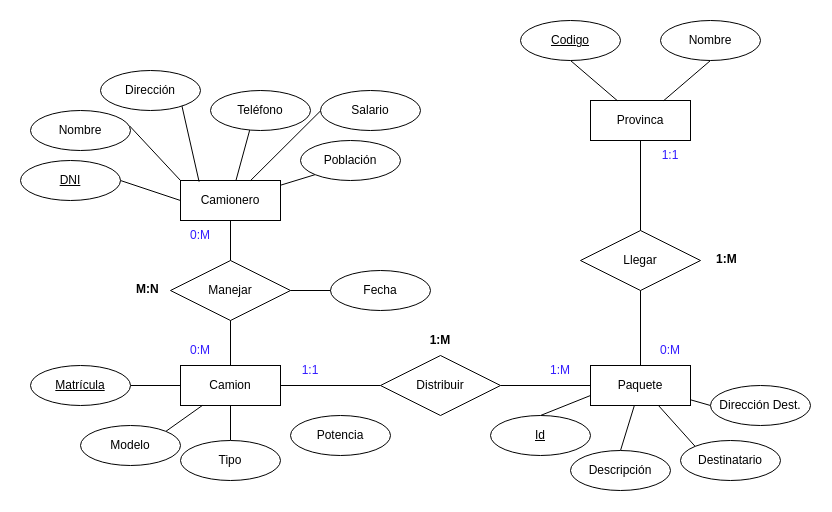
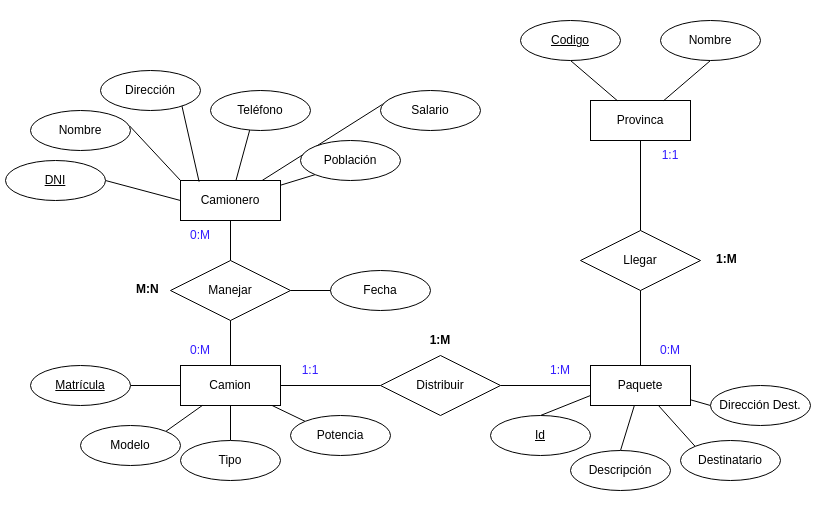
  <mxCell id="0" />
  <mxCell id="1" parent="0" />
  <mxCell id="2" value="Provinca" style="whiteSpace=wrap;html=1;align=center;" vertex="1" parent="1"><mxGeometry x="590" y="100" width="100" height="40" as="geometry" /></mxCell>
  <mxCell id="3" value="Camionero" style="whiteSpace=wrap;html=1;align=center;" vertex="1" parent="1"><mxGeometry x="180" y="180" width="100" height="40" as="geometry" /></mxCell>
  <mxCell id="4" style="edgeStyle=orthogonalEdgeStyle;rounded=0;orthogonalLoop=1;jettySize=auto;html=1;entryX=1;entryY=0.5;entryDx=0;entryDy=0;endArrow=none;endFill=0;" edge="1" parent="1" source="5" target="9"><mxGeometry relative="1" as="geometry" /></mxCell>
  <mxCell id="5" value="Paquete" style="whiteSpace=wrap;html=1;align=center;" vertex="1" parent="1"><mxGeometry x="590" y="365" width="100" height="40" as="geometry" /></mxCell>
  <mxCell id="6" style="edgeStyle=orthogonalEdgeStyle;rounded=0;orthogonalLoop=1;jettySize=auto;html=1;exitX=1;exitY=0.5;exitDx=0;exitDy=0;entryX=0;entryY=0.5;entryDx=0;entryDy=0;endArrow=none;endFill=0;" edge="1" parent="1" source="7" target="9"><mxGeometry relative="1" as="geometry" /></mxCell>
  <mxCell id="7" value="Camion" style="whiteSpace=wrap;html=1;align=center;" vertex="1" parent="1"><mxGeometry x="180" y="365" width="100" height="40" as="geometry" /></mxCell>
  <mxCell id="8" value="" style="group" vertex="1" connectable="0" parent="1"><mxGeometry x="380" y="325" width="120" height="90" as="geometry" /></mxCell>
  <mxCell id="9" value="Distribuir" style="shape=rhombus;perimeter=rhombusPerimeter;whiteSpace=wrap;html=1;align=center;" vertex="1" parent="8"><mxGeometry y="30" width="120" height="60" as="geometry" /></mxCell>
  <mxCell id="10" value="&lt;b&gt;1:M&lt;/b&gt;" style="text;html=1;strokeColor=none;fillColor=none;align=center;verticalAlign=middle;whiteSpace=wrap;rounded=0;" vertex="1" parent="8"><mxGeometry x="30" width="60" height="30" as="geometry" /></mxCell>
  <mxCell id="11" value="" style="group" vertex="1" connectable="0" parent="1"><mxGeometry x="580" y="230" width="170" height="60" as="geometry" /></mxCell>
  <mxCell id="12" value="Llegar" style="shape=rhombus;perimeter=rhombusPerimeter;whiteSpace=wrap;html=1;align=center;" vertex="1" parent="11"><mxGeometry width="120" height="60" as="geometry" /></mxCell>
  <mxCell id="13" value="&lt;b&gt;1:M&lt;/b&gt;" style="text;strokeColor=none;fillColor=none;spacingLeft=4;spacingRight=4;overflow=hidden;rotatable=0;points=[[0,0.5],[1,0.5]];portConstraint=eastwest;fontSize=12;whiteSpace=wrap;html=1;" vertex="1" parent="11"><mxGeometry x="130" y="15" width="40" height="30" as="geometry" /></mxCell>
  <mxCell id="14" style="edgeStyle=orthogonalEdgeStyle;rounded=0;orthogonalLoop=1;jettySize=auto;html=1;exitX=0.5;exitY=0;exitDx=0;exitDy=0;entryX=0.5;entryY=1;entryDx=0;entryDy=0;endArrow=none;endFill=0;" edge="1" parent="1" source="12" target="2"><mxGeometry relative="1" as="geometry" /></mxCell>
  <mxCell id="15" style="edgeStyle=orthogonalEdgeStyle;rounded=0;orthogonalLoop=1;jettySize=auto;html=1;exitX=0.5;exitY=1;exitDx=0;exitDy=0;entryX=0.5;entryY=0;entryDx=0;entryDy=0;endArrow=none;endFill=0;" edge="1" parent="1" source="12" target="5"><mxGeometry relative="1" as="geometry" /></mxCell>
  <mxCell id="16" value="" style="group" vertex="1" connectable="0" parent="1"><mxGeometry x="130" y="260" width="160" height="60" as="geometry" /></mxCell>
  <mxCell id="17" value="Manejar" style="shape=rhombus;perimeter=rhombusPerimeter;whiteSpace=wrap;html=1;align=center;" vertex="1" parent="16"><mxGeometry x="40" width="120" height="60" as="geometry" /></mxCell>
  <mxCell id="18" value="&lt;b&gt;M:N&lt;/b&gt;" style="text;strokeColor=none;fillColor=none;spacingLeft=4;spacingRight=4;overflow=hidden;rotatable=0;points=[[0,0.5],[1,0.5]];portConstraint=eastwest;fontSize=12;whiteSpace=wrap;html=1;" vertex="1" parent="16"><mxGeometry y="15" width="40" height="30" as="geometry" /></mxCell>
  <mxCell id="19" style="edgeStyle=orthogonalEdgeStyle;rounded=0;orthogonalLoop=1;jettySize=auto;html=1;exitX=0.5;exitY=0;exitDx=0;exitDy=0;entryX=0.5;entryY=1;entryDx=0;entryDy=0;endArrow=none;endFill=0;" edge="1" parent="1" source="17" target="3"><mxGeometry relative="1" as="geometry" /></mxCell>
  <mxCell id="20" style="edgeStyle=orthogonalEdgeStyle;rounded=0;orthogonalLoop=1;jettySize=auto;html=1;exitX=0.5;exitY=1;exitDx=0;exitDy=0;entryX=0.5;entryY=0;entryDx=0;entryDy=0;endArrow=none;endFill=0;" edge="1" parent="1" source="17" target="7"><mxGeometry relative="1" as="geometry" /></mxCell>
  <mxCell id="21" value="&lt;font color=&quot;#331cff&quot;&gt;0:M&lt;/font&gt;" style="text;html=1;strokeColor=none;fillColor=none;align=center;verticalAlign=middle;whiteSpace=wrap;rounded=0;" vertex="1" parent="1"><mxGeometry x="170" y="335" width="60" height="30" as="geometry" /></mxCell>
  <mxCell id="22" value="&lt;font color=&quot;#331cff&quot;&gt;0:M&lt;/font&gt;" style="text;html=1;strokeColor=none;fillColor=none;align=center;verticalAlign=middle;whiteSpace=wrap;rounded=0;" vertex="1" parent="1"><mxGeometry x="170" y="220" width="60" height="30" as="geometry" /></mxCell>
  <mxCell id="23" value="&lt;font color=&quot;#331cff&quot;&gt;1:1&lt;/font&gt;" style="text;html=1;strokeColor=none;fillColor=none;align=center;verticalAlign=middle;whiteSpace=wrap;rounded=0;" vertex="1" parent="1"><mxGeometry x="280" y="355" width="60" height="30" as="geometry" /></mxCell>
  <mxCell id="24" value="&lt;font color=&quot;#331cff&quot;&gt;1:M&lt;/font&gt;" style="text;html=1;strokeColor=none;fillColor=none;align=center;verticalAlign=middle;whiteSpace=wrap;rounded=0;" vertex="1" parent="1"><mxGeometry x="530" y="355" width="60" height="30" as="geometry" /></mxCell>
  <mxCell id="25" value="&lt;font color=&quot;#331cff&quot;&gt;0:M&lt;/font&gt;" style="text;html=1;strokeColor=none;fillColor=none;align=center;verticalAlign=middle;whiteSpace=wrap;rounded=0;" vertex="1" parent="1"><mxGeometry x="640" y="335" width="60" height="30" as="geometry" /></mxCell>
  <mxCell id="26" value="&lt;font color=&quot;#331cff&quot;&gt;1:1&lt;/font&gt;" style="text;html=1;strokeColor=none;fillColor=none;align=center;verticalAlign=middle;whiteSpace=wrap;rounded=0;" vertex="1" parent="1"><mxGeometry x="640" y="140" width="60" height="30" as="geometry" /></mxCell>
  <mxCell id="27" style="rounded=0;orthogonalLoop=1;jettySize=auto;html=1;exitX=1;exitY=0.5;exitDx=0;exitDy=0;entryX=0;entryY=0.5;entryDx=0;entryDy=0;endArrow=none;endFill=0;entryPerimeter=0;" edge="1" parent="1" source="28" target="3"><mxGeometry relative="1" as="geometry" /></mxCell>
- <mxCell id="28" value="DNI" style="ellipse;whiteSpace=wrap;html=1;align=center;fontStyle=4;" vertex="1" parent="1"><mxGeometry x="20" y="160" width="100" height="40" as="geometry" /></mxCell>
+ <mxCell id="28" value="DNI" style="ellipse;whiteSpace=wrap;html=1;align=center;fontStyle=4;" vertex="1" parent="1"><mxGeometry x="5" y="160" width="100" height="40" as="geometry" /></mxCell>
  <mxCell id="29" style="edgeStyle=none;rounded=0;orthogonalLoop=1;jettySize=auto;html=1;exitX=0.74;exitY=0.067;exitDx=0;exitDy=0;endArrow=none;endFill=0;exitPerimeter=0;entryX=0.186;entryY=0.03;entryDx=0;entryDy=0;entryPerimeter=0;" edge="1" parent="1" source="30" target="3"><mxGeometry relative="1" as="geometry" /></mxCell>
  <mxCell id="30" value="Dirección" style="ellipse;whiteSpace=wrap;html=1;align=center;" vertex="1" parent="1"><mxGeometry x="100" y="70" width="100" height="40" as="geometry" /></mxCell>
  <mxCell id="31" style="edgeStyle=none;rounded=0;orthogonalLoop=1;jettySize=auto;html=1;exitX=0.5;exitY=0;exitDx=0;exitDy=0;endArrow=none;endFill=0;" edge="1" parent="1" source="32" target="3"><mxGeometry relative="1" as="geometry"><mxPoint x="230" y="410" as="targetPoint" /></mxGeometry></mxCell>
  <mxCell id="32" value="Teléfono" style="ellipse;whiteSpace=wrap;html=1;align=center;" vertex="1" parent="1"><mxGeometry x="210" y="90" width="100" height="40" as="geometry" /></mxCell>
  <mxCell id="33" style="rounded=0;orthogonalLoop=1;jettySize=auto;html=1;exitX=0.99;exitY=0.383;exitDx=0;exitDy=0;endArrow=none;endFill=0;exitPerimeter=0;entryX=0;entryY=0;entryDx=0;entryDy=0;" edge="1" parent="1" source="34" target="3"><mxGeometry relative="1" as="geometry" /></mxCell>
  <mxCell id="34" value="Nombre" style="ellipse;whiteSpace=wrap;html=1;align=center;" vertex="1" parent="1"><mxGeometry x="30" y="110" width="100" height="40" as="geometry" /></mxCell>
  <mxCell id="35" style="edgeStyle=none;rounded=0;orthogonalLoop=1;jettySize=auto;html=1;exitX=0.5;exitY=0;exitDx=0;exitDy=0;entryX=0;entryY=0.75;entryDx=0;entryDy=0;endArrow=none;endFill=0;" edge="1" parent="1" source="36" target="5"><mxGeometry relative="1" as="geometry" /></mxCell>
  <mxCell id="36" value="Id" style="ellipse;whiteSpace=wrap;html=1;align=center;fontStyle=4;" vertex="1" parent="1"><mxGeometry x="490" y="415" width="100" height="40" as="geometry" /></mxCell>
  <mxCell id="37" style="edgeStyle=none;rounded=0;orthogonalLoop=1;jettySize=auto;html=1;exitX=0;exitY=0;exitDx=0;exitDy=0;endArrow=none;endFill=0;" edge="1" parent="1" source="38" target="3"><mxGeometry relative="1" as="geometry" /></mxCell>
- <mxCell id="38" value="Salario" style="ellipse;whiteSpace=wrap;html=1;align=center;" vertex="1" parent="1"><mxGeometry x="320" y="90" width="100" height="40" as="geometry" /></mxCell>
+ <mxCell id="38" value="Salario" style="ellipse;whiteSpace=wrap;html=1;align=center;" vertex="1" parent="1"><mxGeometry x="380" y="90" width="100" height="40" as="geometry" /></mxCell>
  <mxCell id="39" style="edgeStyle=none;rounded=0;orthogonalLoop=1;jettySize=auto;html=1;exitX=0;exitY=1;exitDx=0;exitDy=0;endArrow=none;endFill=0;" edge="1" parent="1" source="40" target="3"><mxGeometry relative="1" as="geometry" /></mxCell>
  <mxCell id="40" value="Población" style="ellipse;whiteSpace=wrap;html=1;align=center;" vertex="1" parent="1"><mxGeometry x="300" y="140" width="100" height="40" as="geometry" /></mxCell>
  <mxCell id="41" value="Fecha" style="ellipse;whiteSpace=wrap;html=1;align=center;" vertex="1" parent="1"><mxGeometry x="330" y="270" width="100" height="40" as="geometry" /></mxCell>
  <mxCell id="42" style="edgeStyle=none;rounded=0;orthogonalLoop=1;jettySize=auto;html=1;exitX=1;exitY=0.5;exitDx=0;exitDy=0;endArrow=none;endFill=0;" edge="1" parent="1" source="17" target="41"><mxGeometry relative="1" as="geometry" /></mxCell>
  <mxCell id="43" style="edgeStyle=none;rounded=0;orthogonalLoop=1;jettySize=auto;html=1;exitX=0;exitY=0;exitDx=0;exitDy=0;endArrow=none;endFill=0;" edge="1" parent="1" source="44" target="5"><mxGeometry relative="1" as="geometry" /></mxCell>
  <mxCell id="44" value="Destinatario" style="ellipse;whiteSpace=wrap;html=1;align=center;" vertex="1" parent="1"><mxGeometry x="680" y="440" width="100" height="40" as="geometry" /></mxCell>
  <mxCell id="45" style="edgeStyle=none;rounded=0;orthogonalLoop=1;jettySize=auto;html=1;exitX=0.5;exitY=0;exitDx=0;exitDy=0;endArrow=none;endFill=0;" edge="1" parent="1" source="46" target="5"><mxGeometry relative="1" as="geometry" /></mxCell>
  <mxCell id="46" value="Descripción" style="ellipse;whiteSpace=wrap;html=1;align=center;" vertex="1" parent="1"><mxGeometry x="570" y="450" width="100" height="40" as="geometry" /></mxCell>
  <mxCell id="47" style="edgeStyle=none;rounded=0;orthogonalLoop=1;jettySize=auto;html=1;exitX=0;exitY=0.5;exitDx=0;exitDy=0;endArrow=none;endFill=0;" edge="1" parent="1" source="48" target="5"><mxGeometry relative="1" as="geometry" /></mxCell>
  <mxCell id="48" value="Dirección Dest." style="ellipse;whiteSpace=wrap;html=1;align=center;" vertex="1" parent="1"><mxGeometry x="710" y="385" width="100" height="40" as="geometry" /></mxCell>
  <mxCell id="49" style="edgeStyle=none;rounded=0;orthogonalLoop=1;jettySize=auto;html=1;exitX=0.5;exitY=1;exitDx=0;exitDy=0;endArrow=none;endFill=0;" edge="1" parent="1" source="50" target="2"><mxGeometry relative="1" as="geometry" /></mxCell>
  <mxCell id="50" value="Codigo" style="ellipse;whiteSpace=wrap;html=1;align=center;fontStyle=4;" vertex="1" parent="1"><mxGeometry x="520" y="20" width="100" height="40" as="geometry" /></mxCell>
  <mxCell id="51" style="edgeStyle=none;rounded=0;orthogonalLoop=1;jettySize=auto;html=1;exitX=0.5;exitY=1;exitDx=0;exitDy=0;endArrow=none;endFill=0;" edge="1" parent="1" source="52" target="2"><mxGeometry relative="1" as="geometry" /></mxCell>
  <mxCell id="52" value="Nombre" style="ellipse;whiteSpace=wrap;html=1;align=center;" vertex="1" parent="1"><mxGeometry x="660" y="20" width="100" height="40" as="geometry" /></mxCell>
  <mxCell id="53" style="edgeStyle=none;rounded=0;orthogonalLoop=1;jettySize=auto;html=1;exitX=1;exitY=0.5;exitDx=0;exitDy=0;endArrow=none;endFill=0;" edge="1" parent="1" source="54" target="7"><mxGeometry relative="1" as="geometry" /></mxCell>
  <mxCell id="54" value="Matrícula" style="ellipse;whiteSpace=wrap;html=1;align=center;fontStyle=4;" vertex="1" parent="1"><mxGeometry x="30" y="365" width="100" height="40" as="geometry" /></mxCell>
  <mxCell id="55" style="edgeStyle=none;rounded=0;orthogonalLoop=1;jettySize=auto;html=1;exitX=1;exitY=0;exitDx=0;exitDy=0;endArrow=none;endFill=0;" edge="1" parent="1" source="56" target="7"><mxGeometry relative="1" as="geometry" /></mxCell>
  <mxCell id="56" value="Modelo" style="ellipse;whiteSpace=wrap;html=1;align=center;" vertex="1" parent="1"><mxGeometry x="80" y="425" width="100" height="40" as="geometry" /></mxCell>
  <mxCell id="57" style="edgeStyle=none;rounded=0;orthogonalLoop=1;jettySize=auto;html=1;exitX=0.5;exitY=0;exitDx=0;exitDy=0;endArrow=none;endFill=0;" edge="1" parent="1" source="58" target="7"><mxGeometry relative="1" as="geometry" /></mxCell>
  <mxCell id="58" value="Tipo" style="ellipse;whiteSpace=wrap;html=1;align=center;" vertex="1" parent="1"><mxGeometry x="180" y="440" width="100" height="40" as="geometry" /></mxCell>
+ <mxCell id="59" style="edgeStyle=none;rounded=0;orthogonalLoop=1;jettySize=auto;html=1;exitX=0;exitY=0;exitDx=0;exitDy=0;endArrow=none;endFill=0;" edge="1" parent="1" source="60" target="7"><mxGeometry relative="1" as="geometry" /></mxCell>
  <mxCell id="60" value="Potencia" style="ellipse;whiteSpace=wrap;html=1;align=center;" vertex="1" parent="1"><mxGeometry x="290" y="415" width="100" height="40" as="geometry" /></mxCell>
